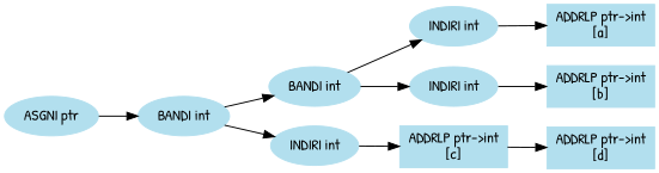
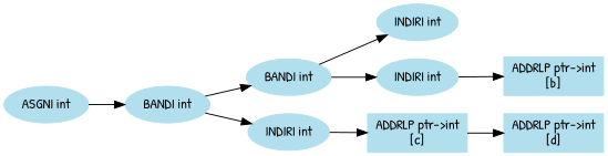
  digraph {
    fontname="Patrick Hand"
    rankdir=LR
    node [color=lightblue2 fontname="Patrick Hand" style=filled]
    edge [fontname="Patrick Hand"]
-   n1 [label="ASGNI ptr"]
+   n1 [label="ASGNI int"]
    n2 [label="BANDI int"]
    n3 [label="ADDRLP ptr->int\n\[d\]" shape=box]
    n4 [label="BANDI int"]
    n5 [label="INDIRI int"]
    n6 [label="INDIRI int"]
    n7 [label="INDIRI int"]
    n8 [label="ADDRLP ptr->int\n\[c\]" shape=box]
-   n9 [label="ADDRLP ptr->int\n\[a\]" shape=box]
    n10 [label="ADDRLP ptr->int\n\[b\]" shape=box]
    n1 -> n2
    n2 -> n4
    n2 -> n5
    n4 -> n6
    n4 -> n7
    n5 -> n8
-   n6 -> n9
    n7 -> n10
    n8 -> n3
  }
